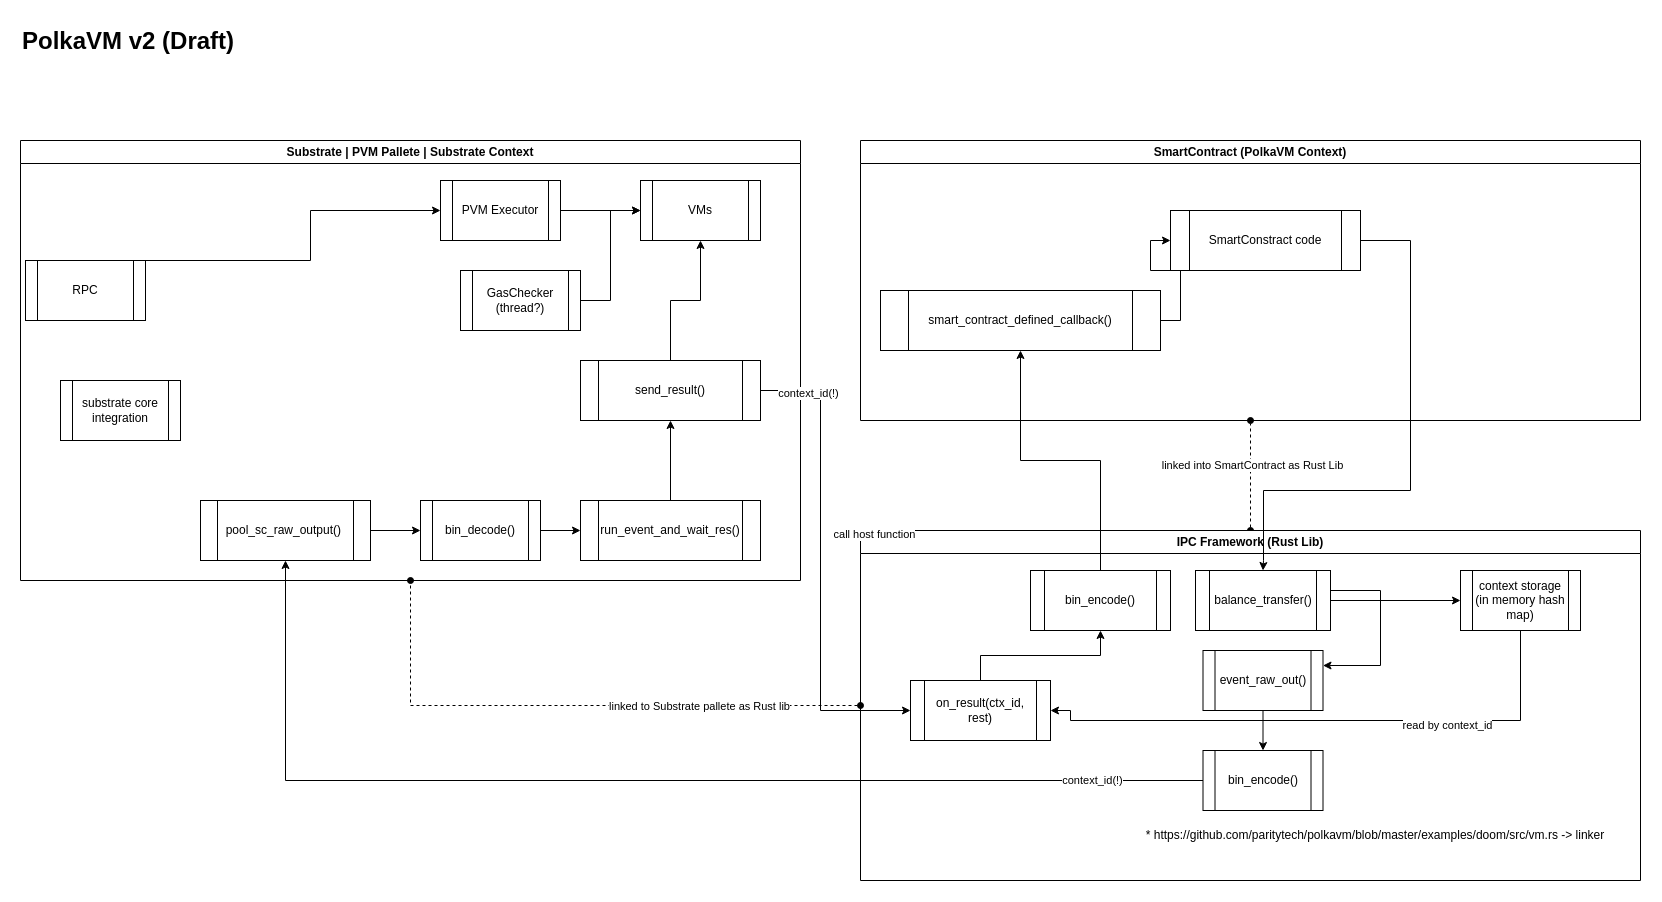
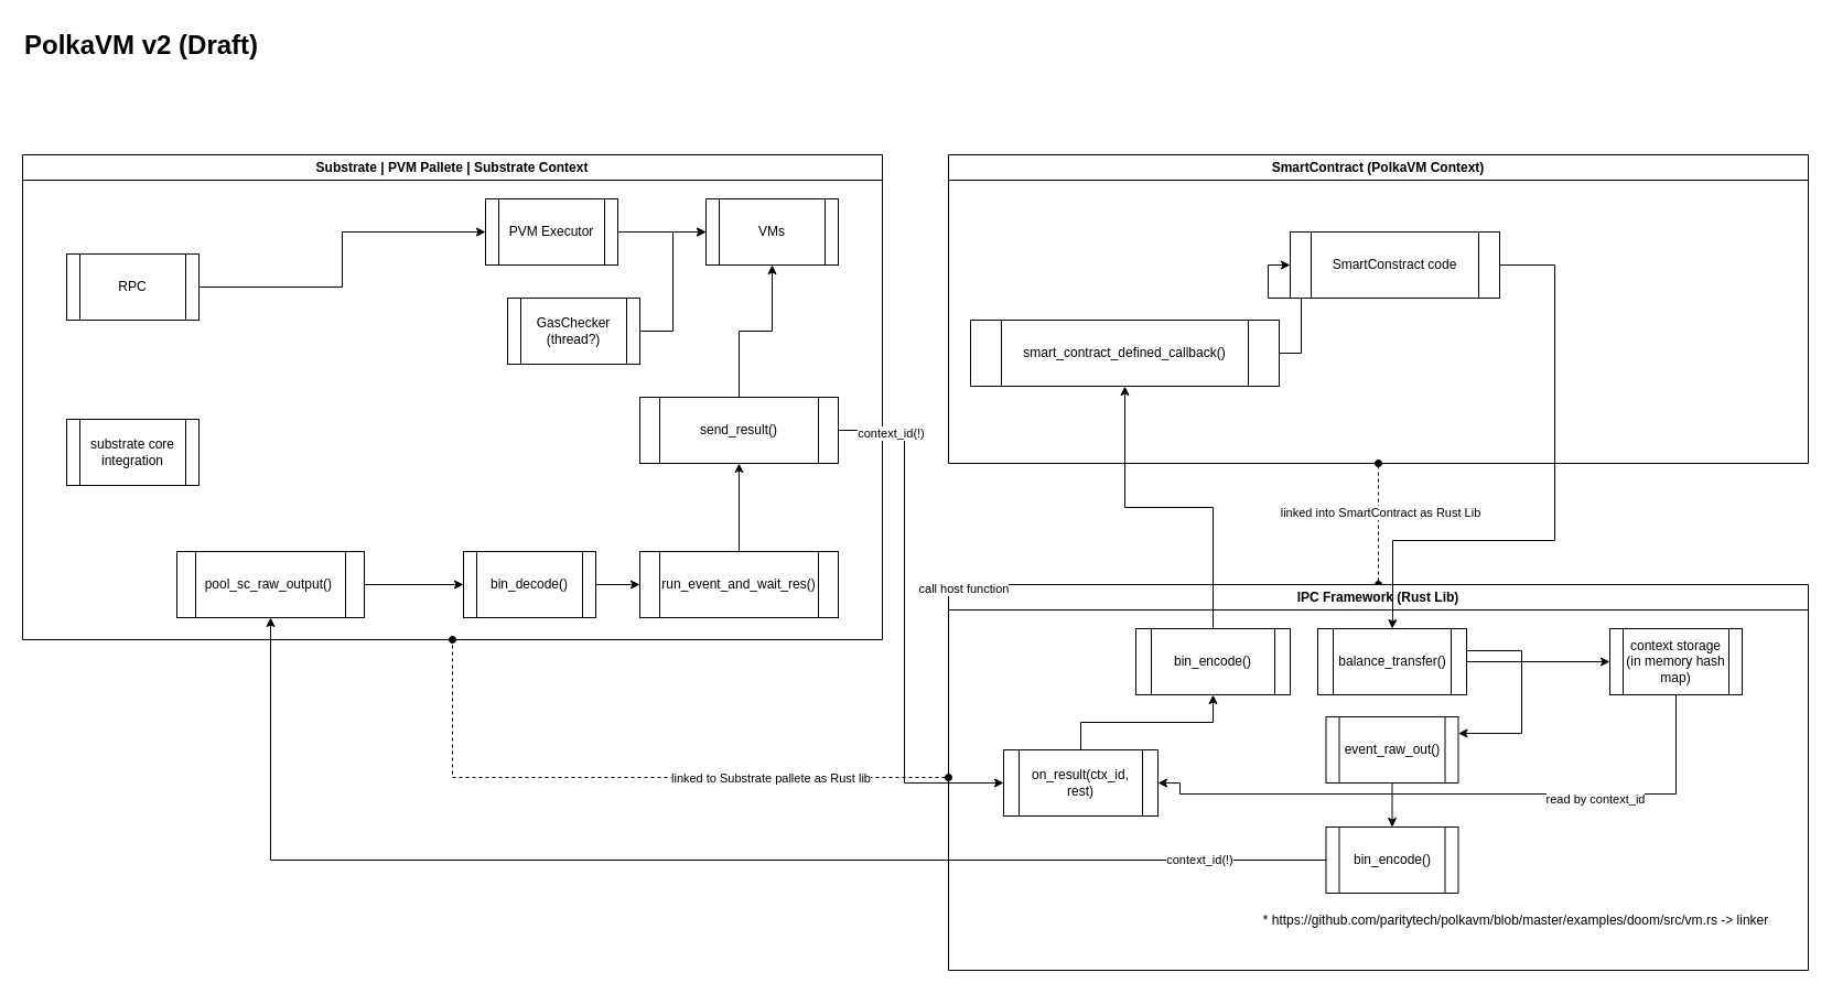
  <mxCell id="0" />
  <mxCell id="1" parent="0" />
  <mxCell id="2" value="&lt;h1 style=&quot;margin-top: 0px;&quot;&gt;PolkaVM v2 (Draft)&lt;/h1&gt;&lt;p&gt;&lt;br&gt;&lt;/p&gt;" style="text;html=1;whiteSpace=wrap;overflow=hidden;rounded=0;" parent="1" vertex="1"><mxGeometry x="20" y="20" width="760" height="120" as="geometry" /></mxCell>
  <mxCell id="3" value="Substrate | PVM Pallete | Substrate Context" style="swimlane;whiteSpace=wrap;html=1;" parent="1" vertex="1"><mxGeometry x="20" y="140" width="780" height="440" as="geometry" /></mxCell>
  <mxCell id="4" style="edgeStyle=orthogonalEdgeStyle;rounded=0;orthogonalLoop=1;jettySize=auto;html=1;entryX=0;entryY=0.5;entryDx=0;entryDy=0;" parent="3" source="5" target="9" edge="1"><mxGeometry relative="1" as="geometry"><Array as="points"><mxPoint x="290" y="120" /><mxPoint x="290" y="70" /></Array></mxGeometry></mxCell>
- <mxCell id="5" value="RPC" style="shape=process;whiteSpace=wrap;html=1;backgroundOutline=1;" parent="3" vertex="1"><mxGeometry x="5" y="120" width="120" height="60" as="geometry" /></mxCell>
+ <mxCell id="5" value="RPC" style="shape=process;whiteSpace=wrap;html=1;backgroundOutline=1;" parent="3" vertex="1"><mxGeometry x="40" y="90" width="120" height="60" as="geometry" /></mxCell>
  <mxCell id="6" style="edgeStyle=orthogonalEdgeStyle;rounded=0;orthogonalLoop=1;jettySize=auto;html=1;entryX=0;entryY=0.5;entryDx=0;entryDy=0;" parent="3" source="7" target="19" edge="1"><mxGeometry relative="1" as="geometry" /></mxCell>
  <mxCell id="7" value="GasChecker (thread?)" style="shape=process;whiteSpace=wrap;html=1;backgroundOutline=1;" parent="3" vertex="1"><mxGeometry x="440" y="130" width="120" height="60" as="geometry" /></mxCell>
  <mxCell id="8" style="edgeStyle=orthogonalEdgeStyle;rounded=0;orthogonalLoop=1;jettySize=auto;html=1;" parent="3" source="9" target="19" edge="1"><mxGeometry relative="1" as="geometry" /></mxCell>
  <mxCell id="9" value="PVM Executor" style="shape=process;whiteSpace=wrap;html=1;backgroundOutline=1;" parent="3" vertex="1"><mxGeometry x="420" y="40" width="120" height="60" as="geometry" /></mxCell>
  <mxCell id="10" style="edgeStyle=orthogonalEdgeStyle;rounded=0;orthogonalLoop=1;jettySize=auto;html=1;" parent="3" source="11" target="13" edge="1"><mxGeometry relative="1" as="geometry" /></mxCell>
- <mxCell id="11" value="pool_sc_raw_output()&amp;nbsp;" style="shape=process;whiteSpace=wrap;html=1;backgroundOutline=1;" parent="3" vertex="1"><mxGeometry x="180" y="360" width="170" height="60" as="geometry" /></mxCell>
+ <mxCell id="11" value="pool_sc_raw_output()&amp;nbsp;" style="shape=process;whiteSpace=wrap;html=1;backgroundOutline=1;" parent="3" vertex="1"><mxGeometry x="140" y="360" width="170" height="60" as="geometry" /></mxCell>
  <mxCell id="12" style="edgeStyle=orthogonalEdgeStyle;rounded=0;orthogonalLoop=1;jettySize=auto;html=1;entryX=0;entryY=0.5;entryDx=0;entryDy=0;" parent="3" source="13" target="15" edge="1"><mxGeometry relative="1" as="geometry" /></mxCell>
  <mxCell id="13" value="bin_decode()" style="shape=process;whiteSpace=wrap;html=1;backgroundOutline=1;" parent="3" vertex="1"><mxGeometry x="400" y="360" width="120" height="60" as="geometry" /></mxCell>
  <mxCell id="14" style="edgeStyle=orthogonalEdgeStyle;rounded=0;orthogonalLoop=1;jettySize=auto;html=1;" parent="3" source="15" target="18" edge="1"><mxGeometry relative="1" as="geometry" /></mxCell>
  <mxCell id="15" value="run_event_and_wait_res()" style="shape=process;whiteSpace=wrap;html=1;backgroundOutline=1;" parent="3" vertex="1"><mxGeometry x="560" y="360" width="180" height="60" as="geometry" /></mxCell>
  <mxCell id="16" value="substrate core integration" style="shape=process;whiteSpace=wrap;html=1;backgroundOutline=1;" parent="3" vertex="1"><mxGeometry x="40" y="240" width="120" height="60" as="geometry" /></mxCell>
  <mxCell id="17" style="edgeStyle=orthogonalEdgeStyle;rounded=0;orthogonalLoop=1;jettySize=auto;html=1;entryX=0.5;entryY=1;entryDx=0;entryDy=0;" parent="3" source="18" target="19" edge="1"><mxGeometry relative="1" as="geometry" /></mxCell>
  <mxCell id="18" value="send_result()" style="shape=process;whiteSpace=wrap;html=1;backgroundOutline=1;" parent="3" vertex="1"><mxGeometry x="560" y="220" width="180" height="60" as="geometry" /></mxCell>
  <mxCell id="19" value="VMs" style="shape=process;whiteSpace=wrap;html=1;backgroundOutline=1;" parent="3" vertex="1"><mxGeometry x="620" y="40" width="120" height="60" as="geometry" /></mxCell>
  <mxCell id="20" value="SmartContract (PolkaVM Context)" style="swimlane;whiteSpace=wrap;html=1;" parent="1" vertex="1"><mxGeometry x="860" y="140" width="780" height="280" as="geometry" /></mxCell>
  <mxCell id="21" style="edgeStyle=orthogonalEdgeStyle;rounded=0;orthogonalLoop=1;jettySize=auto;html=1;entryX=0;entryY=0.5;entryDx=0;entryDy=0;" parent="20" source="22" target="23" edge="1"><mxGeometry relative="1" as="geometry" /></mxCell>
  <mxCell id="22" value="smart_contract_defined_callback()" style="shape=process;whiteSpace=wrap;html=1;backgroundOutline=1;" parent="20" vertex="1"><mxGeometry x="20" y="150" width="280" height="60" as="geometry" /></mxCell>
  <mxCell id="23" value="SmartConstract code" style="shape=process;whiteSpace=wrap;html=1;backgroundOutline=1;" parent="20" vertex="1"><mxGeometry x="310" y="70" width="190" height="60" as="geometry" /></mxCell>
  <mxCell id="24" style="edgeStyle=orthogonalEdgeStyle;rounded=0;orthogonalLoop=1;jettySize=auto;html=1;entryX=0.5;entryY=1;entryDx=0;entryDy=0;startArrow=oval;startFill=1;endArrow=oval;endFill=1;dashed=1;" parent="1" source="28" target="20" edge="1"><mxGeometry relative="1" as="geometry" /></mxCell>
  <mxCell id="25" value="linked into SmartContract as Rust Lib" style="edgeLabel;html=1;align=center;verticalAlign=middle;resizable=0;points=[];" parent="24" vertex="1" connectable="0"><mxGeometry x="0.196" y="-1" relative="1" as="geometry"><mxPoint as="offset" /></mxGeometry></mxCell>
  <mxCell id="26" style="edgeStyle=orthogonalEdgeStyle;rounded=0;orthogonalLoop=1;jettySize=auto;html=1;entryX=0.5;entryY=1;entryDx=0;entryDy=0;dashed=1;endArrow=oval;endFill=1;startArrow=oval;startFill=1;" parent="1" source="28" target="3" edge="1"><mxGeometry relative="1" as="geometry" /></mxCell>
  <mxCell id="27" value="linked to Substrate pallete as Rust lib" style="edgeLabel;html=1;align=center;verticalAlign=middle;resizable=0;points=[];" parent="26" vertex="1" connectable="0"><mxGeometry x="-0.436" relative="1" as="geometry"><mxPoint as="offset" /></mxGeometry></mxCell>
  <mxCell id="28" value="IPC Framework (Rust Lib)" style="swimlane;whiteSpace=wrap;html=1;startSize=23;" parent="1" vertex="1"><mxGeometry x="860" y="530" width="780" height="350" as="geometry" /></mxCell>
  <mxCell id="29" value="*&amp;nbsp;https://github.com/paritytech/polkavm/blob/master/examples/doom/src/vm.rs -&amp;gt; linker" style="text;html=1;align=center;verticalAlign=middle;whiteSpace=wrap;rounded=0;" parent="28" vertex="1"><mxGeometry x="250" y="290" width="530" height="30" as="geometry" /></mxCell>
  <mxCell id="30" style="edgeStyle=orthogonalEdgeStyle;rounded=0;orthogonalLoop=1;jettySize=auto;html=1;entryX=0.5;entryY=0;entryDx=0;entryDy=0;" parent="28" source="32" target="33" edge="1"><mxGeometry relative="1" as="geometry" /></mxCell>
  <mxCell id="31" style="edgeStyle=orthogonalEdgeStyle;rounded=0;orthogonalLoop=1;jettySize=auto;html=1;entryX=0;entryY=0.5;entryDx=0;entryDy=0;startArrow=none;startFill=0;exitX=1;exitY=0.5;exitDx=0;exitDy=0;" parent="28" source="39" target="37" edge="1"><mxGeometry relative="1" as="geometry" /></mxCell>
  <mxCell id="32" value="event_raw_out()" style="shape=process;whiteSpace=wrap;html=1;backgroundOutline=1;" parent="28" vertex="1"><mxGeometry x="342.5" y="120" width="120" height="60" as="geometry" /></mxCell>
  <mxCell id="33" value="bin_encode()" style="shape=process;whiteSpace=wrap;html=1;backgroundOutline=1;" parent="28" vertex="1"><mxGeometry x="342.5" y="220" width="120" height="60" as="geometry" /></mxCell>
  <mxCell id="34" value="on_result(ctx_id, rest)" style="shape=process;whiteSpace=wrap;html=1;backgroundOutline=1;" parent="28" vertex="1"><mxGeometry x="50" y="150" width="140" height="60" as="geometry" /></mxCell>
  <mxCell id="35" style="edgeStyle=orthogonalEdgeStyle;rounded=0;orthogonalLoop=1;jettySize=auto;html=1;" parent="28" source="37" target="34" edge="1"><mxGeometry relative="1" as="geometry"><Array as="points"><mxPoint x="660" y="190" /><mxPoint x="210" y="190" /><mxPoint x="210" y="180" /></Array></mxGeometry></mxCell>
  <mxCell id="36" value="read by context_id" style="edgeLabel;html=1;align=center;verticalAlign=middle;resizable=0;points=[];" parent="35" vertex="1" connectable="0"><mxGeometry x="-0.428" y="4" relative="1" as="geometry"><mxPoint x="-1" as="offset" /></mxGeometry></mxCell>
  <mxCell id="37" value="context storage (in memory hash map)" style="shape=process;whiteSpace=wrap;html=1;backgroundOutline=1;" parent="28" vertex="1"><mxGeometry x="600" y="40" width="120" height="60" as="geometry" /></mxCell>
  <mxCell id="38" style="edgeStyle=orthogonalEdgeStyle;rounded=0;orthogonalLoop=1;jettySize=auto;html=1;entryX=1;entryY=0.25;entryDx=0;entryDy=0;" parent="28" source="39" target="32" edge="1"><mxGeometry relative="1" as="geometry"><Array as="points"><mxPoint x="520" y="60" /><mxPoint x="520" y="135" /></Array></mxGeometry></mxCell>
  <mxCell id="39" value="balance_transfer()" style="shape=process;whiteSpace=wrap;html=1;backgroundOutline=1;" parent="28" vertex="1"><mxGeometry x="335" y="40" width="135" height="60" as="geometry" /></mxCell>
  <mxCell id="40" value="bin_encode()" style="shape=process;whiteSpace=wrap;html=1;backgroundOutline=1;" parent="28" vertex="1"><mxGeometry x="170" y="40" width="140" height="60" as="geometry" /></mxCell>
  <mxCell id="41" value="" style="edgeStyle=orthogonalEdgeStyle;rounded=0;orthogonalLoop=1;jettySize=auto;html=1;entryX=0.5;entryY=1;entryDx=0;entryDy=0;" parent="28" source="34" target="40" edge="1"><mxGeometry relative="1" as="geometry"><mxPoint x="210" y="160" as="sourcePoint" /><mxPoint x="210" y="-80" as="targetPoint" /></mxGeometry></mxCell>
  <mxCell id="42" style="edgeStyle=orthogonalEdgeStyle;rounded=0;orthogonalLoop=1;jettySize=auto;html=1;" parent="1" source="33" target="11" edge="1"><mxGeometry relative="1" as="geometry" /></mxCell>
  <mxCell id="43" value="context_id(!)" style="edgeLabel;html=1;align=center;verticalAlign=middle;resizable=0;points=[];" parent="42" vertex="1" connectable="0"><mxGeometry x="-0.805" y="-1" relative="1" as="geometry"><mxPoint as="offset" /></mxGeometry></mxCell>
  <mxCell id="44" style="edgeStyle=orthogonalEdgeStyle;rounded=0;orthogonalLoop=1;jettySize=auto;html=1;entryX=0;entryY=0.5;entryDx=0;entryDy=0;" parent="1" source="18" target="34" edge="1"><mxGeometry relative="1" as="geometry"><Array as="points"><mxPoint x="820" y="390" /><mxPoint x="820" y="710" /></Array></mxGeometry></mxCell>
  <mxCell id="45" value="call host function" style="edgeLabel;html=1;align=center;verticalAlign=middle;resizable=0;points=[];" parent="44" vertex="1" connectable="0"><mxGeometry x="-0.704" y="3" relative="1" as="geometry"><mxPoint x="50" y="133" as="offset" /></mxGeometry></mxCell>
  <mxCell id="46" value="context_id(!)" style="edgeLabel;html=1;align=center;verticalAlign=middle;resizable=0;points=[];" parent="44" vertex="1" connectable="0"><mxGeometry x="-0.797" y="-2" relative="1" as="geometry"><mxPoint x="-1" as="offset" /></mxGeometry></mxCell>
  <mxCell id="47" style="edgeStyle=orthogonalEdgeStyle;rounded=0;orthogonalLoop=1;jettySize=auto;html=1;entryX=0.5;entryY=1;entryDx=0;entryDy=0;" parent="1" source="40" target="22" edge="1"><mxGeometry relative="1" as="geometry" /></mxCell>
  <mxCell id="48" style="edgeStyle=orthogonalEdgeStyle;rounded=0;orthogonalLoop=1;jettySize=auto;html=1;entryX=0.5;entryY=0;entryDx=0;entryDy=0;" parent="1" source="23" target="39" edge="1"><mxGeometry relative="1" as="geometry"><mxPoint x="1255" y="670" as="targetPoint" /><Array as="points"><mxPoint x="1410" y="240" /><mxPoint x="1410" y="490" /><mxPoint x="1263" y="490" /><mxPoint x="1263" y="560" /></Array></mxGeometry></mxCell>
